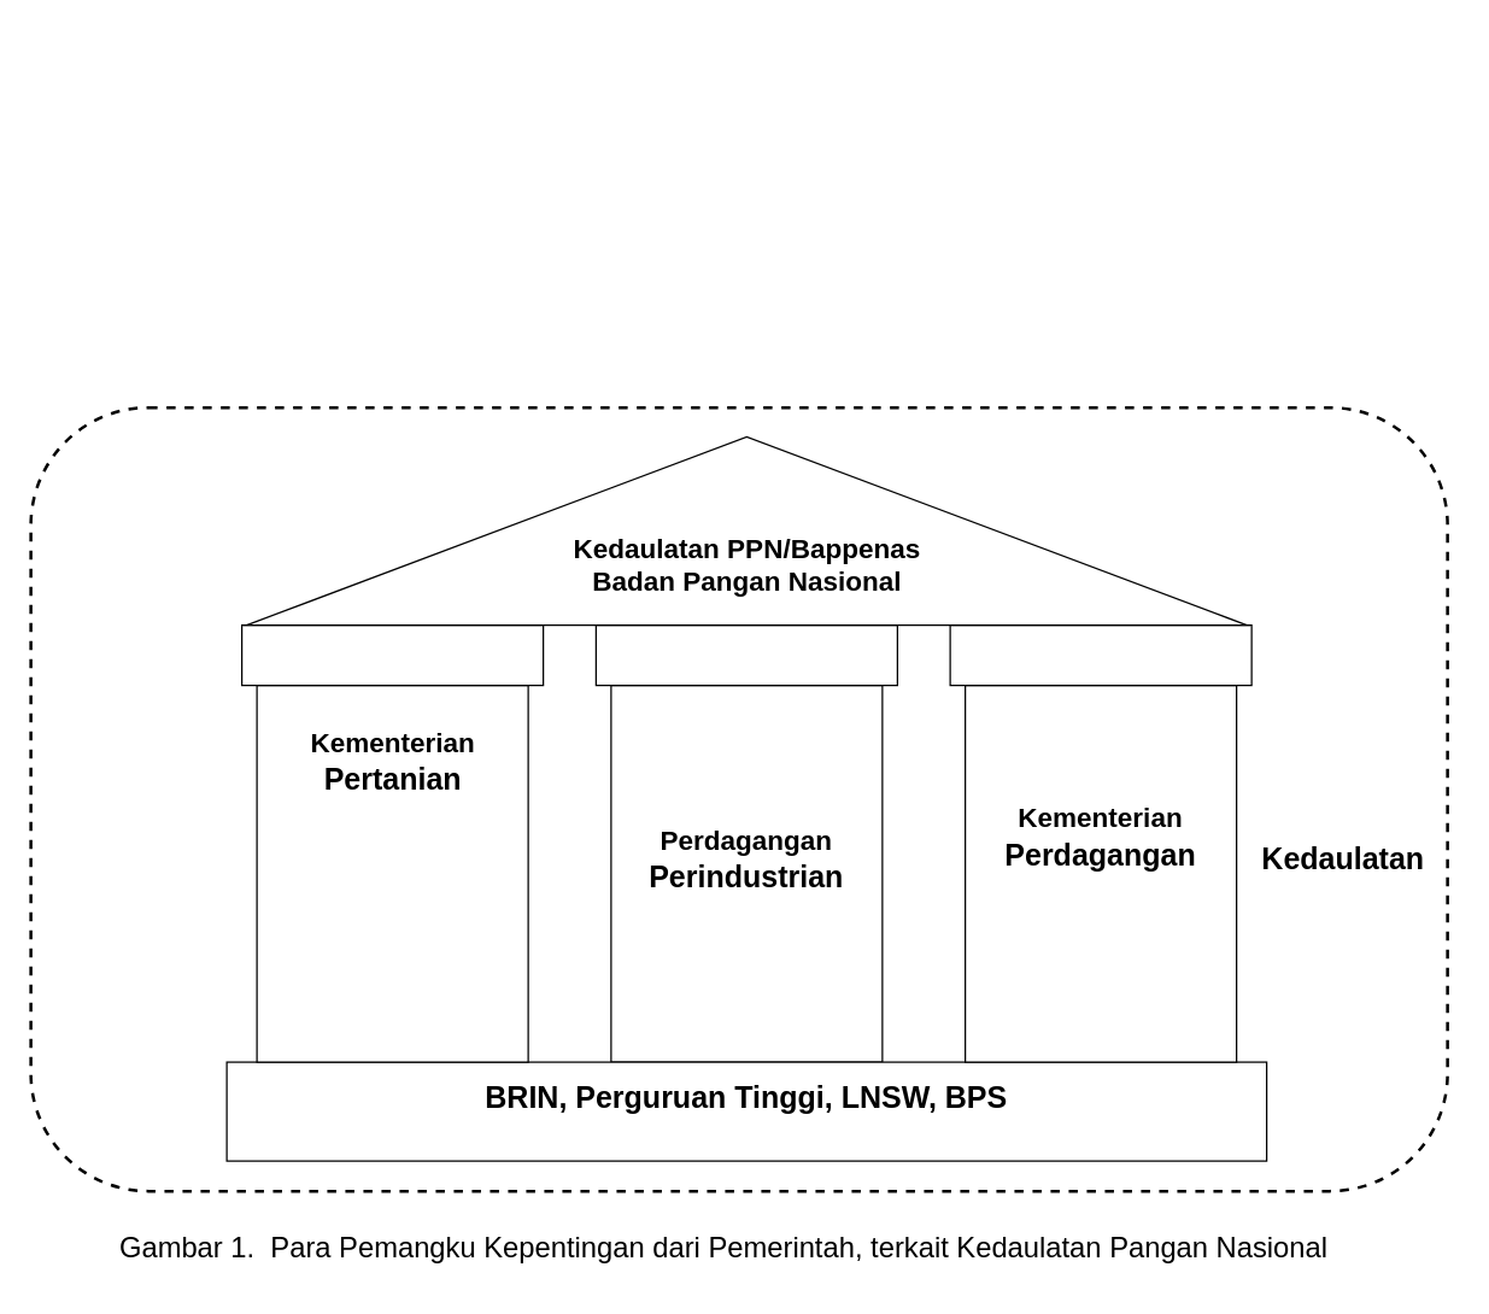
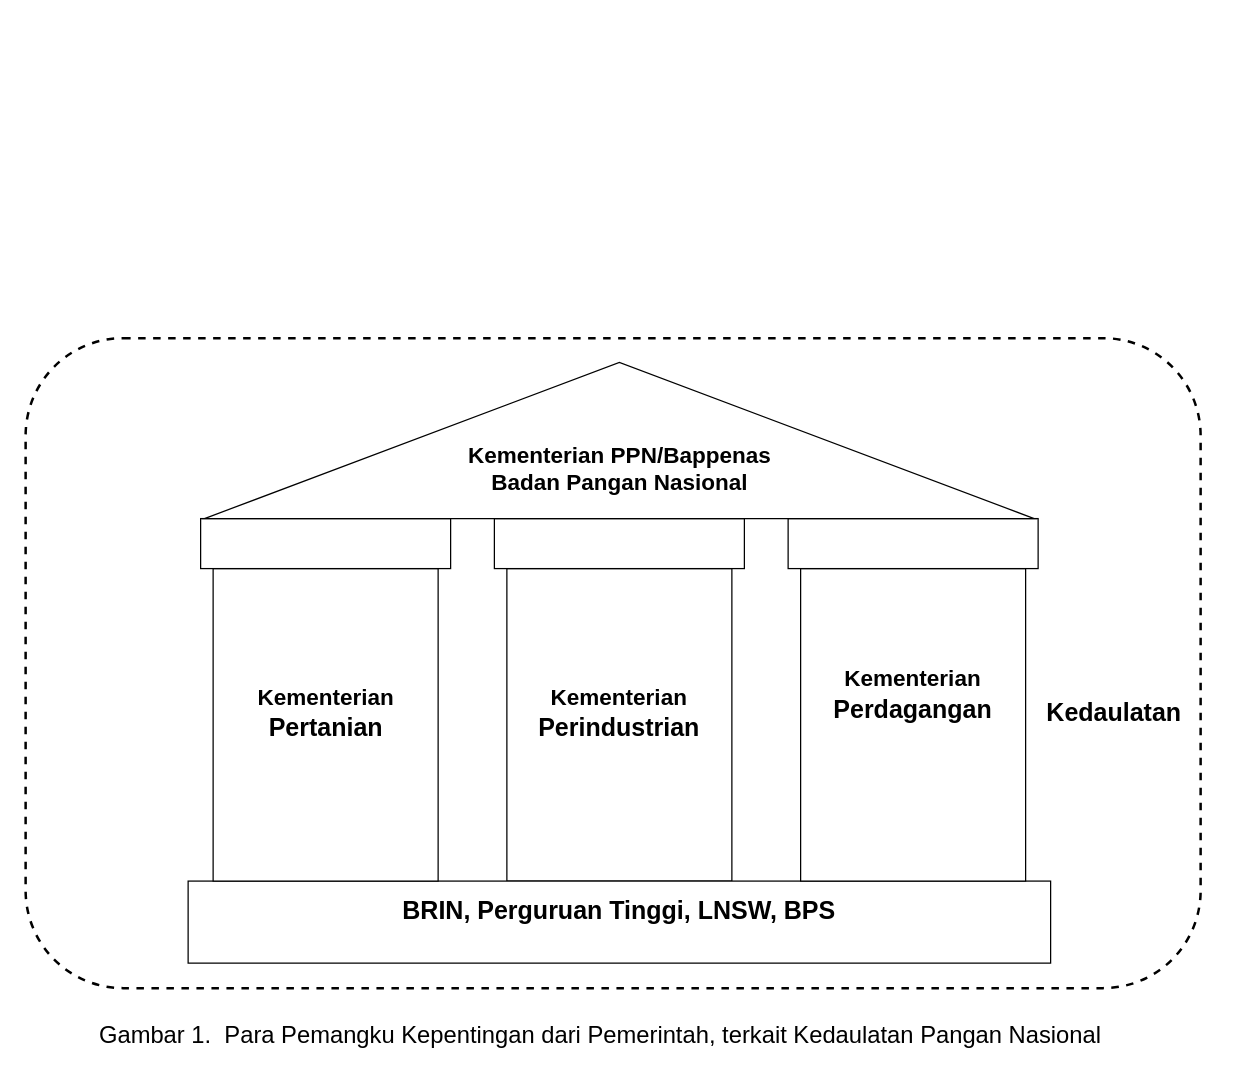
  <mxCell id="0" />
  <mxCell id="1" parent="0" />
  <mxCell id="2" value="" style="rounded=1;whiteSpace=wrap;html=1;fontSize=20;fillColor=none;dashed=1;strokeWidth=2;" parent="1" vertex="1"><mxGeometry x="20" y="270" width="940" height="520" as="geometry" /></mxCell>
  <mxCell id="3" value="" style="rounded=0;whiteSpace=wrap;html=1;" parent="1" vertex="1"><mxGeometry x="405" y="454.37" width="180" height="250" as="geometry" /></mxCell>
  <mxCell id="4" value="" style="rounded=0;whiteSpace=wrap;html=1;" parent="1" vertex="1"><mxGeometry x="395" y="414.37" width="200" height="40" as="geometry" /></mxCell>
  <mxCell id="5" value="" style="rounded=0;whiteSpace=wrap;html=1;" parent="1" vertex="1"><mxGeometry x="150" y="704.37" width="690" height="65.63" as="geometry" /></mxCell>
  <mxCell id="6" value="" style="rounded=0;whiteSpace=wrap;html=1;" parent="1" vertex="1"><mxGeometry x="170" y="454.37" width="180" height="250" as="geometry" /></mxCell>
  <mxCell id="7" value="" style="rounded=0;whiteSpace=wrap;html=1;" parent="1" vertex="1"><mxGeometry x="160" y="414.37" width="200" height="40" as="geometry" /></mxCell>
  <mxCell id="8" value="" style="rounded=0;whiteSpace=wrap;html=1;" parent="1" vertex="1"><mxGeometry x="640" y="454.37" width="180" height="250" as="geometry" /></mxCell>
  <mxCell id="9" value="" style="rounded=0;whiteSpace=wrap;html=1;" parent="1" vertex="1"><mxGeometry x="630" y="414.37" width="200" height="40" as="geometry" /></mxCell>
  <mxCell id="10" value="" style="triangle;whiteSpace=wrap;html=1;rotation=-90;" parent="1" vertex="1"><mxGeometry x="432.5" y="20" width="125" height="663.75" as="geometry" /></mxCell>
  <mxCell id="11" value="BRIN, Perguruan Tinggi, LNSW,&amp;nbsp;BPS" style="text;html=1;strokeColor=none;fillColor=none;align=center;verticalAlign=middle;whiteSpace=wrap;rounded=0;fontStyle=1;fontSize=20;" parent="1" vertex="1"><mxGeometry x="310" y="712.37" width="370" height="30" as="geometry" /></mxCell>
- <mxCell id="12" value="Kedaulatan PPN/Bappenas&lt;br style=&quot;font-size: 18px;&quot;&gt;Badan Pangan Nasional" style="text;html=1;strokeColor=none;fillColor=none;align=center;verticalAlign=middle;whiteSpace=wrap;rounded=0;fontStyle=1;fontSize=18;" parent="1" vertex="1"><mxGeometry x="332.5" y="360" width="325" height="30" as="geometry" /></mxCell>
- <mxCell id="13" value="&lt;span style=&quot;font-size: 18px;&quot;&gt;Kementerian&lt;br&gt;&lt;/span&gt;Pertanian" style="text;html=1;strokeColor=none;fillColor=none;align=center;verticalAlign=middle;whiteSpace=wrap;rounded=0;fontStyle=1;fontSize=20;" parent="1" vertex="1"><mxGeometry x="192.5" y="489.37" width="135" height="30" as="geometry" /></mxCell>
- <mxCell id="14" value="&lt;span style=&quot;font-size: 18px;&quot;&gt;Perdagangan&lt;br&gt;&lt;/span&gt;Perindustrian" style="text;html=1;strokeColor=none;fillColor=none;align=center;verticalAlign=middle;whiteSpace=wrap;rounded=0;fontStyle=1;fontSize=20;" parent="1" vertex="1"><mxGeometry x="420" y="554.37" width="150" height="30" as="geometry" /></mxCell>
+ <mxCell id="12" value="Kementerian PPN/Bappenas&lt;br style=&quot;font-size: 18px;&quot;&gt;Badan Pangan Nasional" style="text;html=1;strokeColor=none;fillColor=none;align=center;verticalAlign=middle;whiteSpace=wrap;rounded=0;fontStyle=1;fontSize=18;" parent="1" vertex="1"><mxGeometry x="332.5" y="360" width="325" height="30" as="geometry" /></mxCell>
+ <mxCell id="13" value="&lt;span style=&quot;font-size: 18px;&quot;&gt;Kementerian&lt;br&gt;&lt;/span&gt;Pertanian" style="text;html=1;strokeColor=none;fillColor=none;align=center;verticalAlign=middle;whiteSpace=wrap;rounded=0;fontStyle=1;fontSize=20;" parent="1" vertex="1"><mxGeometry x="192.5" y="554.37" width="135" height="30" as="geometry" /></mxCell>
+ <mxCell id="14" value="&lt;span style=&quot;font-size: 18px;&quot;&gt;Kementerian&lt;br&gt;&lt;/span&gt;Perindustrian" style="text;html=1;strokeColor=none;fillColor=none;align=center;verticalAlign=middle;whiteSpace=wrap;rounded=0;fontStyle=1;fontSize=20;" parent="1" vertex="1"><mxGeometry x="420" y="554.37" width="150" height="30" as="geometry" /></mxCell>
  <mxCell id="15" value="&lt;span style=&quot;font-size: 18px;&quot;&gt;Kementerian&lt;br&gt;&lt;/span&gt;Perdagangan" style="text;html=1;strokeColor=none;fillColor=none;align=center;verticalAlign=middle;whiteSpace=wrap;rounded=0;fontStyle=1;fontSize=20;" parent="1" vertex="1"><mxGeometry x="655" y="539.37" width="150" height="30" as="geometry" /></mxCell>
  <mxCell id="16" value="Gambar 1. &amp;nbsp;Para Pemangku Kepentingan dari Pemerintah, terkait Kedaulatan Pangan Nasional" style="text;whiteSpace=wrap;html=1;fontSize=19;fontStyle=0;align=center;" parent="1" vertex="1"><mxGeometry x="60" y="810" width="840" height="40" as="geometry" /></mxCell>
  <mxCell id="17" value="Kedaulatan" style="text;html=1;strokeColor=none;fillColor=none;align=center;verticalAlign=middle;whiteSpace=wrap;rounded=0;fontStyle=1;fontSize=20;" parent="1" vertex="1"><mxGeometry x="816" y="546.55" width="150" height="45.63" as="geometry" /></mxCell>
  <mxCell id="18" style="edgeStyle=orthogonalEdgeStyle;rounded=0;orthogonalLoop=1;jettySize=auto;html=1;exitX=0.5;exitY=1;exitDx=0;exitDy=0;fontSize=20;" parent="1" edge="1"><mxGeometry relative="1" as="geometry"><mxPoint x="495" y="794.37" as="sourcePoint" /><mxPoint x="495" y="794.37" as="targetPoint" /></mxGeometry></mxCell>
